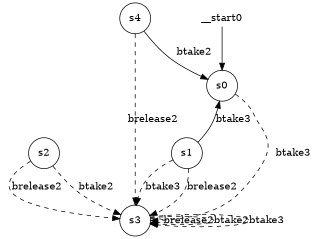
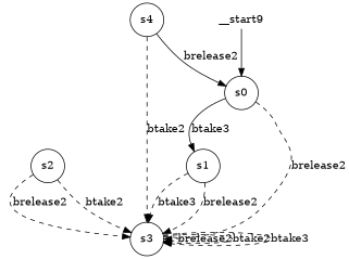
  digraph {
    node [shape=circle]
    edge [modality=MAY style=dashed]
    n1 [label=s0]
    n2 [label=s3]
    n3 [label=s1]
    n4 [label=s2]
    n5 [label=s4]
-   __start0 [height=0 shape=none width=0]
-   n1 -> n2 [label=btake3]
-   n3 -> n1 [label=btake3 modality=MUST style="strict"]
+   __start0 [height=0 shape=none width=0 label=__start9]
+   n1 -> n2 [label=brelease2]
+   n1 -> n3 [label=btake3 modality=MUST style="strict"]
    n2 -> n2 [label=brelease2]
    n2 -> n2 [label=btake2]
    n2 -> n2 [label=btake3]
    n3 -> n2 [label=brelease2]
    n3 -> n2 [label=btake3]
    n4 -> n2 [label=brelease2]
    n4 -> n2 [label=btake2]
-   n5 -> n1 [label=btake2 modality=MUST style="strict"]
-   n5 -> n2 [label=brelease2]
+   n5 -> n1 [label=brelease2 modality=MUST style="strict"]
+   n5 -> n2 [label=btake2]
    __start0 -> n1 [modality="" style=""]
  }
